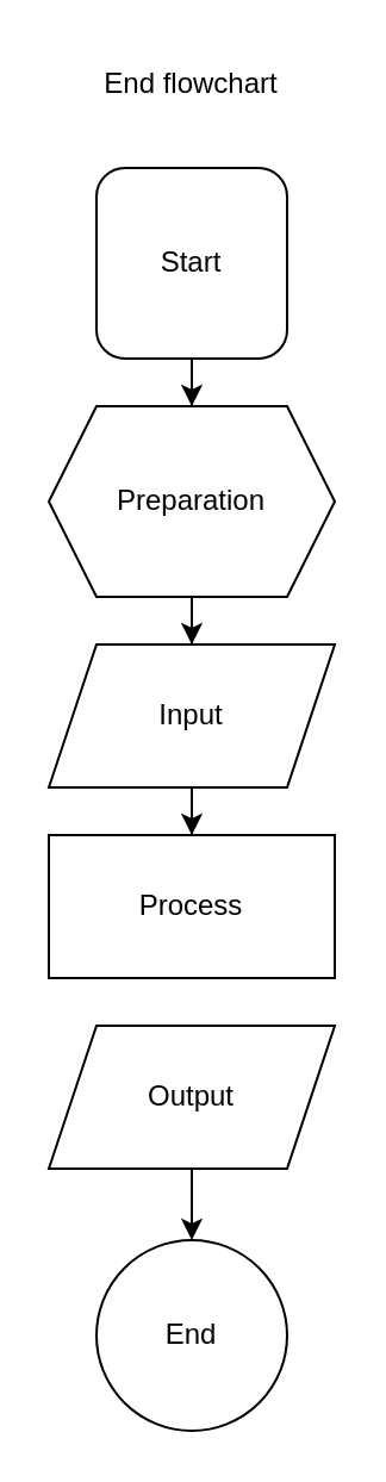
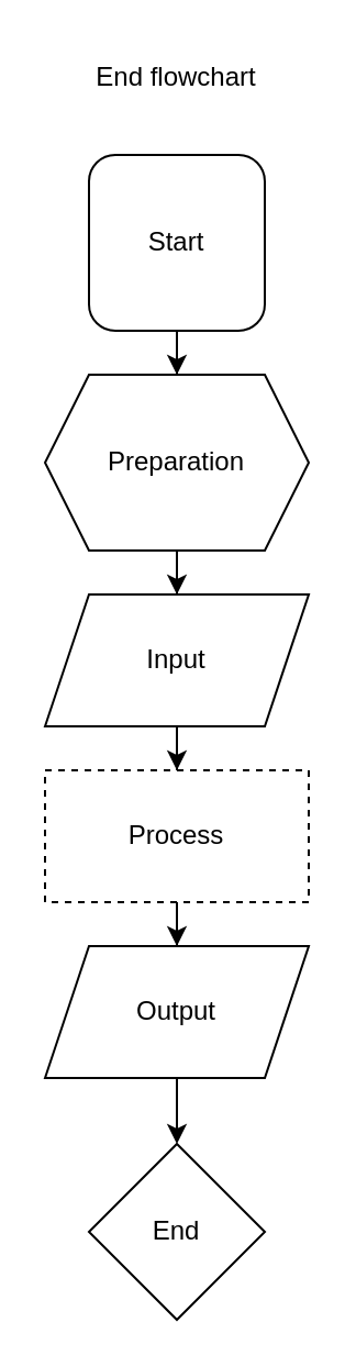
  <mxCell id="0" />
  <mxCell id="1" parent="0" />
  <mxCell id="2" value="" style="edgeStyle=orthogonalEdgeStyle;rounded=0;orthogonalLoop=1;jettySize=auto;html=1;" edge="1" parent="1" source="3" target="5"><mxGeometry relative="1" as="geometry" /></mxCell>
  <mxCell id="3" value="Start" style="whiteSpace=wrap;html=1;aspect=fixed;rounded=1;" vertex="1" parent="1"><mxGeometry x="40" y="70" width="80" height="80" as="geometry" /></mxCell>
  <mxCell id="4" value="" style="edgeStyle=orthogonalEdgeStyle;rounded=0;orthogonalLoop=1;jettySize=auto;html=1;" edge="1" parent="1" source="5" target="7"><mxGeometry relative="1" as="geometry" /></mxCell>
  <mxCell id="5" value="Preparation" style="shape=hexagon;perimeter=hexagonPerimeter2;whiteSpace=wrap;html=1;fixedSize=1;" vertex="1" parent="1"><mxGeometry x="20" y="170" width="120" height="80" as="geometry" /></mxCell>
  <mxCell id="6" value="" style="edgeStyle=orthogonalEdgeStyle;rounded=0;orthogonalLoop=1;jettySize=auto;html=1;" edge="1" parent="1" source="7" target="9"><mxGeometry relative="1" as="geometry" /></mxCell>
  <mxCell id="7" value="Input" style="shape=parallelogram;perimeter=parallelogramPerimeter;whiteSpace=wrap;html=1;fixedSize=1;" vertex="1" parent="1"><mxGeometry x="20" y="270" width="120" height="60" as="geometry" /></mxCell>
- <mxCell id="9" value="Process" style="whiteSpace=wrap;html=1;" vertex="1" parent="1"><mxGeometry x="20" y="350" width="120" height="60" as="geometry" /></mxCell>
+ <mxCell id="8" value="" style="edgeStyle=orthogonalEdgeStyle;rounded=0;orthogonalLoop=1;jettySize=auto;html=1;" edge="1" parent="1" source="9" target="11"><mxGeometry relative="1" as="geometry" /></mxCell>
+ <mxCell id="9" value="Process" style="whiteSpace=wrap;html=1;dashed=1;" vertex="1" parent="1"><mxGeometry x="20" y="350" width="120" height="60" as="geometry" /></mxCell>
  <mxCell id="10" value="" style="edgeStyle=orthogonalEdgeStyle;rounded=0;orthogonalLoop=1;jettySize=auto;html=1;" edge="1" parent="1" source="11" target="12"><mxGeometry relative="1" as="geometry" /></mxCell>
  <mxCell id="11" value="Output" style="shape=parallelogram;perimeter=parallelogramPerimeter;whiteSpace=wrap;html=1;fixedSize=1;" vertex="1" parent="1"><mxGeometry x="20" y="430" width="120" height="60" as="geometry" /></mxCell>
- <mxCell id="12" value="End" style="ellipse;whiteSpace=wrap;html=1;" vertex="1" parent="1"><mxGeometry x="40" y="520" width="80" height="80" as="geometry" /></mxCell>
+ <mxCell id="12" value="End" style="rhombus;whiteSpace=wrap;html=1;" vertex="1" parent="1"><mxGeometry x="40" y="520" width="80" height="80" as="geometry" /></mxCell>
  <mxCell id="13" value="End flowchart" style="text;html=1;strokeColor=none;fillColor=none;align=center;verticalAlign=middle;whiteSpace=wrap;rounded=0;" vertex="1" parent="1"><mxGeometry x="40" y="20" width="80" height="30" as="geometry" /></mxCell>
